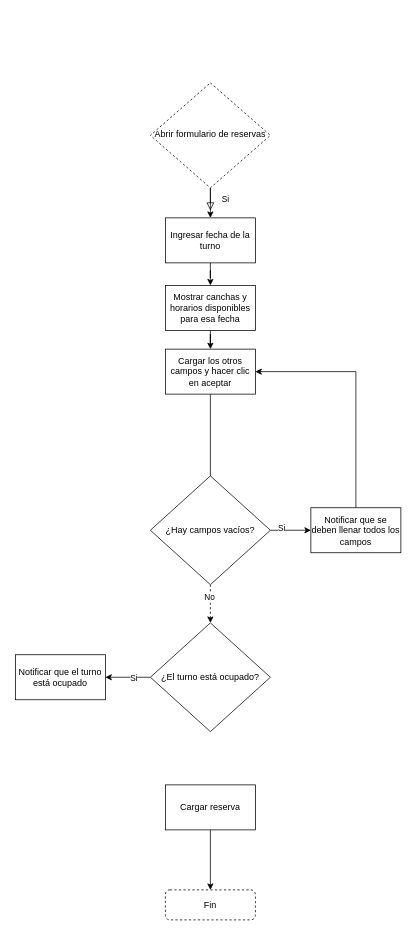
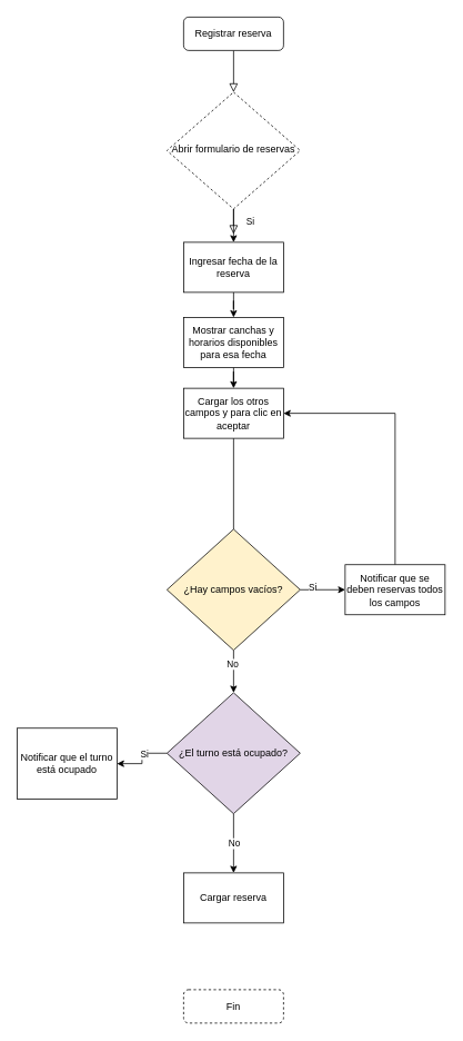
  <mxCell id="0" />
  <mxCell id="1" parent="0" />
+ <mxCell id="2" value="" style="rounded=0;html=1;jettySize=auto;orthogonalLoop=1;fontSize=11;endArrow=block;endFill=0;endSize=8;strokeWidth=1;shadow=0;labelBackgroundColor=none;edgeStyle=orthogonalEdgeStyle;" parent="1" source="3" target="6" edge="1"><mxGeometry relative="1" as="geometry" /></mxCell>
+ <mxCell id="3" value="Registrar reserva" style="rounded=1;whiteSpace=wrap;html=1;fontSize=12;glass=0;strokeWidth=1;shadow=0;" parent="1" vertex="1"><mxGeometry x="220" y="20" width="120" height="40" as="geometry" /></mxCell>
  <mxCell id="4" value="Si" style="rounded=0;html=1;jettySize=auto;orthogonalLoop=1;fontSize=11;endArrow=block;endFill=0;endSize=8;strokeWidth=1;shadow=0;labelBackgroundColor=none;edgeStyle=orthogonalEdgeStyle;" parent="1" source="6" edge="1"><mxGeometry y="20" relative="1" as="geometry"><mxPoint as="offset" /><mxPoint x="280" y="280" as="targetPoint" /></mxGeometry></mxCell>
  <mxCell id="5" style="edgeStyle=orthogonalEdgeStyle;rounded=0;orthogonalLoop=1;jettySize=auto;html=1;entryX=0.5;entryY=0;entryDx=0;entryDy=0;" parent="1" source="6" target="9" edge="1"><mxGeometry relative="1" as="geometry" /></mxCell>
  <mxCell id="6" value="Abrir formulario de reservas" style="rhombus;whiteSpace=wrap;html=1;shadow=0;fontFamily=Helvetica;fontSize=12;align=center;strokeWidth=1;spacing=6;spacingTop=-4;dashed=1;" parent="1" vertex="1"><mxGeometry x="200" y="110" width="160" height="140" as="geometry" /></mxCell>
  <mxCell id="7" value="Fin" style="rounded=1;whiteSpace=wrap;html=1;fontSize=12;glass=0;strokeWidth=1;shadow=0;dashed=1;" parent="1" vertex="1"><mxGeometry x="220" y="1186" width="120" height="40" as="geometry" /></mxCell>
  <mxCell id="8" style="edgeStyle=orthogonalEdgeStyle;rounded=0;orthogonalLoop=1;jettySize=auto;html=1;entryX=0.5;entryY=0;entryDx=0;entryDy=0;" parent="1" source="9" target="20" edge="1"><mxGeometry relative="1" as="geometry" /></mxCell>
- <mxCell id="9" value="Ingresar fecha de la turno" style="rounded=0;whiteSpace=wrap;html=1;" parent="1" vertex="1"><mxGeometry x="220" y="290" width="120" height="60" as="geometry" /></mxCell>
+ <mxCell id="9" value="Ingresar fecha de la reserva" style="rounded=0;whiteSpace=wrap;html=1;" parent="1" vertex="1"><mxGeometry x="220" y="290" width="120" height="60" as="geometry" /></mxCell>
  <mxCell id="10" style="edgeStyle=orthogonalEdgeStyle;rounded=0;orthogonalLoop=1;jettySize=auto;html=1;entryX=0;entryY=0.5;entryDx=0;entryDy=0;exitX=1;exitY=0.5;exitDx=0;exitDy=0;" parent="1" source="14" target="16" edge="1"><mxGeometry relative="1" as="geometry" /></mxCell>
  <mxCell id="11" value="Si" style="edgeLabel;html=1;align=center;verticalAlign=middle;resizable=0;points=[];" parent="10" vertex="1" connectable="0"><mxGeometry x="-0.477" y="3" relative="1" as="geometry"><mxPoint as="offset" /></mxGeometry></mxCell>
- <mxCell id="12" style="edgeStyle=orthogonalEdgeStyle;rounded=0;orthogonalLoop=1;jettySize=auto;html=1;entryX=0.5;entryY=0;entryDx=0;entryDy=0;exitX=0.5;exitY=1;exitDx=0;exitDy=0;dashed=1;" parent="1" source="14" target="27" edge="1"><mxGeometry relative="1" as="geometry" /></mxCell>
+ <mxCell id="12" style="edgeStyle=orthogonalEdgeStyle;rounded=0;orthogonalLoop=1;jettySize=auto;html=1;entryX=0.5;entryY=0;entryDx=0;entryDy=0;exitX=0.5;exitY=1;exitDx=0;exitDy=0;" parent="1" source="14" target="27" edge="1"><mxGeometry relative="1" as="geometry" /></mxCell>
  <mxCell id="13" value="No" style="edgeLabel;html=1;align=center;verticalAlign=middle;resizable=0;points=[];" parent="12" vertex="1" connectable="0"><mxGeometry x="-0.344" y="-2" relative="1" as="geometry"><mxPoint y="-1" as="offset" /></mxGeometry></mxCell>
- <mxCell id="14" value="¿Hay campos vacíos?" style="rhombus;whiteSpace=wrap;html=1;" parent="1" vertex="1"><mxGeometry x="200" y="634" width="160" height="145" as="geometry" /></mxCell>
+ <mxCell id="14" value="¿Hay campos vacíos?" style="rhombus;whiteSpace=wrap;html=1;fillColor=#fff2cc;" parent="1" vertex="1"><mxGeometry x="200" y="634" width="160" height="145" as="geometry" /></mxCell>
  <mxCell id="15" style="edgeStyle=orthogonalEdgeStyle;rounded=0;orthogonalLoop=1;jettySize=auto;html=1;entryX=1;entryY=0.5;entryDx=0;entryDy=0;" edge="1" parent="1" source="16" target="22"><mxGeometry relative="1" as="geometry"><Array as="points"><mxPoint x="474" y="495" /></Array></mxGeometry></mxCell>
- <mxCell id="16" value="Notificar que se deben llenar todos los campos" style="rounded=0;whiteSpace=wrap;html=1;" parent="1" vertex="1"><mxGeometry x="414" y="676.5" width="120" height="60" as="geometry" /></mxCell>
- <mxCell id="17" style="edgeStyle=orthogonalEdgeStyle;rounded=0;orthogonalLoop=1;jettySize=auto;html=1;entryX=0.5;entryY=0;entryDx=0;entryDy=0;" parent="1" source="18" target="7" edge="1"><mxGeometry relative="1" as="geometry" /></mxCell>
+ <mxCell id="16" value="Notificar que se deben reservas todos los campos" style="rounded=0;whiteSpace=wrap;html=1;" parent="1" vertex="1"><mxGeometry x="414" y="676.5" width="120" height="60" as="geometry" /></mxCell>
  <mxCell id="18" value="Cargar reserva" style="rounded=0;whiteSpace=wrap;html=1;" parent="1" vertex="1"><mxGeometry x="220" y="1046" width="120" height="60" as="geometry" /></mxCell>
  <mxCell id="19" style="edgeStyle=orthogonalEdgeStyle;rounded=0;orthogonalLoop=1;jettySize=auto;html=1;entryX=0.5;entryY=0;entryDx=0;entryDy=0;" edge="1" parent="1" source="20" target="22"><mxGeometry relative="1" as="geometry" /></mxCell>
  <mxCell id="20" value="Mostrar canchas y horarios disponibles para esa fecha" style="rounded=0;whiteSpace=wrap;html=1;" vertex="1" parent="1"><mxGeometry x="220" y="380" width="120" height="60" as="geometry" /></mxCell>
  <mxCell id="21" value="" style="edgeStyle=orthogonalEdgeStyle;rounded=0;orthogonalLoop=1;jettySize=auto;html=1;endArrow=none;" edge="1" parent="1" source="22" target="14"><mxGeometry relative="1" as="geometry" /></mxCell>
- <mxCell id="22" value="Cargar los otros campos y hacer clic en aceptar" style="rounded=0;whiteSpace=wrap;html=1;" vertex="1" parent="1"><mxGeometry x="220" y="465" width="120" height="60" as="geometry" /></mxCell>
+ <mxCell id="22" value="Cargar los otros campos y para clic en aceptar" style="rounded=0;whiteSpace=wrap;html=1;" vertex="1" parent="1"><mxGeometry x="220" y="465" width="120" height="60" as="geometry" /></mxCell>
+ <mxCell id="23" style="edgeStyle=orthogonalEdgeStyle;rounded=0;orthogonalLoop=1;jettySize=auto;html=1;entryX=0.5;entryY=0;entryDx=0;entryDy=0;" edge="1" parent="1" source="27" target="18"><mxGeometry relative="1" as="geometry" /></mxCell>
+ <mxCell id="24" value="No" style="edgeLabel;html=1;align=center;verticalAlign=middle;resizable=0;points=[];" vertex="1" connectable="0" parent="23"><mxGeometry x="-0.014" relative="1" as="geometry"><mxPoint as="offset" /></mxGeometry></mxCell>
  <mxCell id="25" style="edgeStyle=orthogonalEdgeStyle;rounded=0;orthogonalLoop=1;jettySize=auto;html=1;entryX=1;entryY=0.5;entryDx=0;entryDy=0;" edge="1" parent="1" source="27" target="28"><mxGeometry relative="1" as="geometry" /></mxCell>
  <mxCell id="26" value="Si" style="edgeLabel;html=1;align=center;verticalAlign=middle;resizable=0;points=[];" vertex="1" connectable="0" parent="25"><mxGeometry x="-0.233" y="1" relative="1" as="geometry"><mxPoint as="offset" /></mxGeometry></mxCell>
- <mxCell id="27" value="¿El turno está ocupado?" style="rhombus;whiteSpace=wrap;html=1;" vertex="1" parent="1"><mxGeometry x="200" y="830" width="160" height="145" as="geometry" /></mxCell>
- <mxCell id="28" value="Notificar que el turno está ocupado" style="rounded=0;whiteSpace=wrap;html=1;" vertex="1" parent="1"><mxGeometry x="20" y="872.5" width="120" height="60" as="geometry" /></mxCell>
+ <mxCell id="27" value="¿El turno está ocupado?" style="rhombus;whiteSpace=wrap;html=1;fillColor=#e1d5e7;" vertex="1" parent="1"><mxGeometry x="200" y="830" width="160" height="145" as="geometry" /></mxCell>
+ <mxCell id="28" value="Notificar que el turno está ocupado" style="rounded=0;whiteSpace=wrap;html=1;" vertex="1" parent="1"><mxGeometry x="20" y="872.5" width="120" height="85" as="geometry" /></mxCell>
